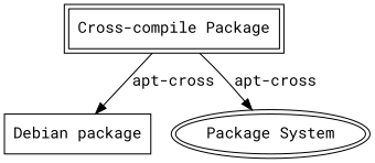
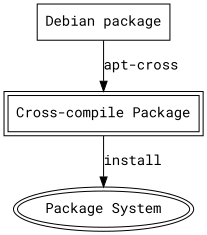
  digraph {
    fontname="Roboto Mono"
    node [fontname="Roboto Mono" shape=box peripheries=2]
    edge [fontname="Roboto Mono"]
    "Debian package" [peripheries=""]
    "Cross-compile Package"
    n3 [label="Package System" shape=""]
-   "Cross-compile Package" -> "Debian package" [label="apt-cross" shape=ellipse]
-   "Cross-compile Package" -> n3 [label="apt-cross"]
+   "Debian package" -> "Cross-compile Package" [label="apt-cross" shape=ellipse]
+   "Cross-compile Package" -> n3 [label=install]
  }
